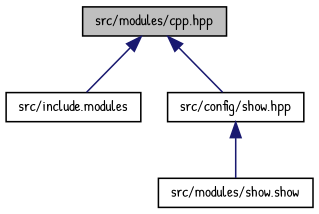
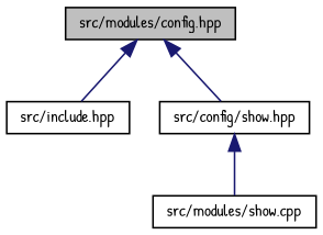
  digraph {
    fontname="Patrick Hand"
    node [color=black fillcolor=white fontname="Patrick Hand" fontsize=10 shape=record style=filled]
    edge [color=midnightblue dir=back fontname="Patrick Hand" fontsize=10 labelfontname=Helvetica labelfontsize=10 style=solid]
-   n1 [fillcolor=grey75 fontcolor=black height=0.2 label="src/modules/cpp.hpp" width=0.4]
-   n2 [height=0.2 label="src/include.modules" width=0.4]
+   n1 [fillcolor=grey75 fontcolor=black height=0.2 label="src/modules/config.hpp" width=0.4]
+   n2 [height=0.2 label="src/include.hpp" width=0.4]
    n3 [height=0.2 label="src/config/show.hpp" width=0.4]
-   n4 [height=0.2 label="src/modules/show.show" width=0.4]
+   n4 [height=0.2 label="src/modules/show.cpp" width=0.4]
    n1 -> n2
    n1 -> n3
    n3 -> n4
  }
